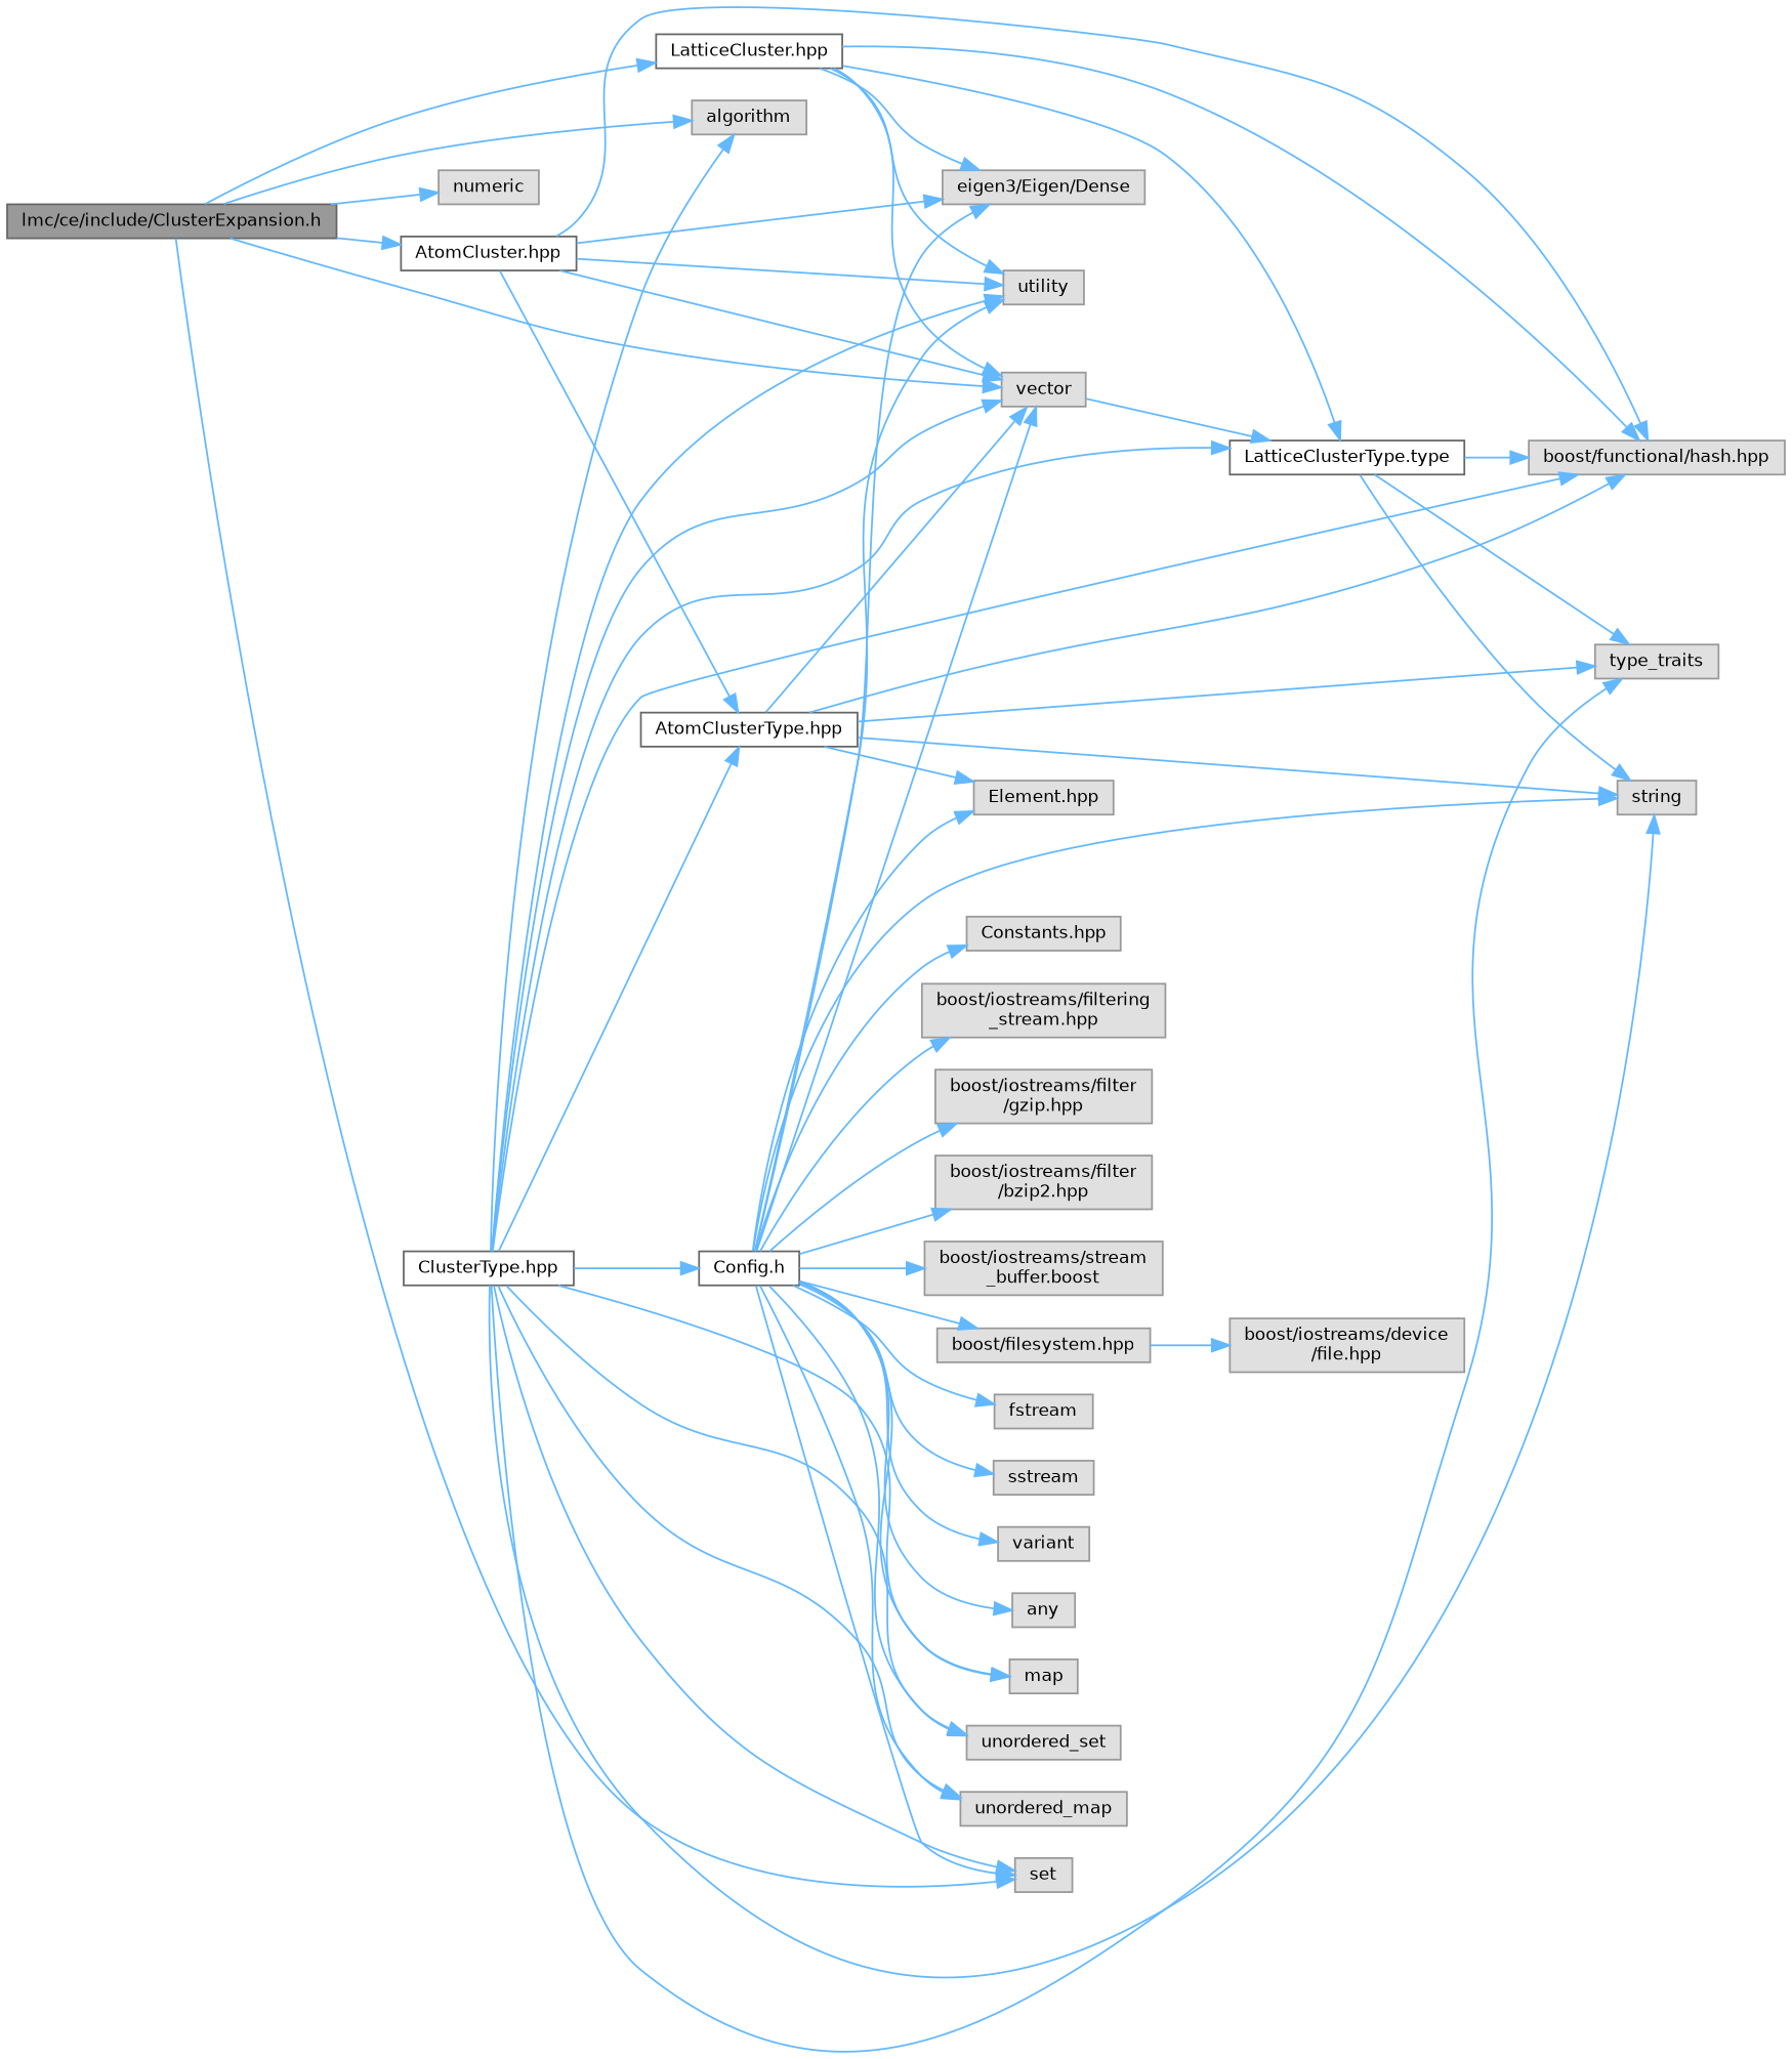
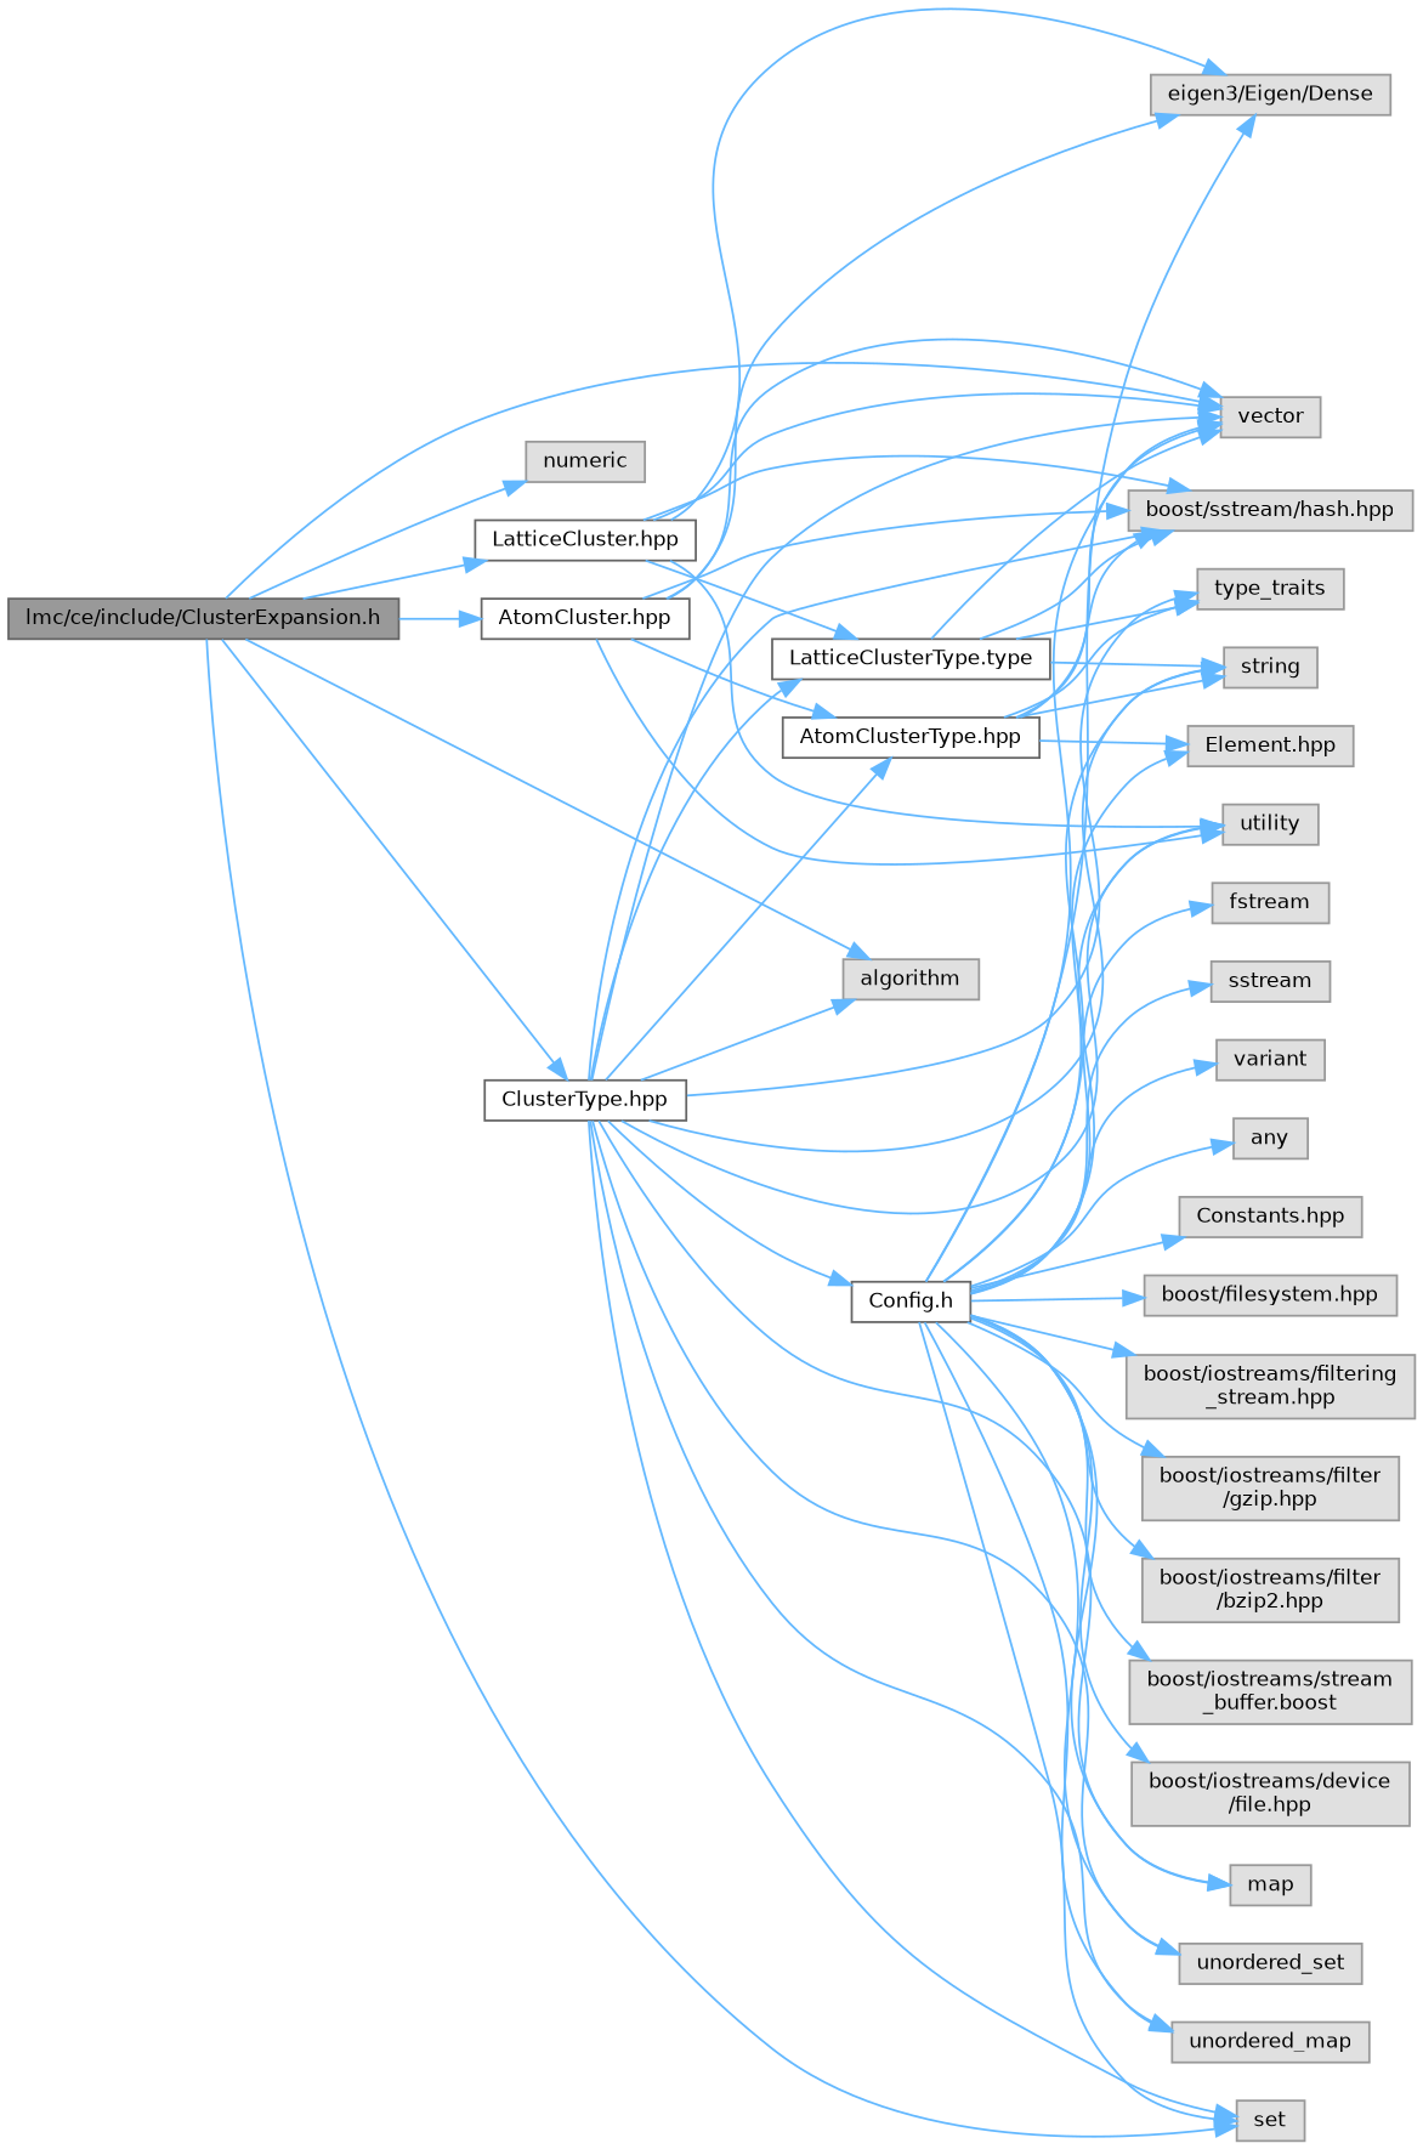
  digraph {
    rankdir=LR
    node [color=grey60 fillcolor="#E0E0E0" fontname=Helvetica fontsize=10 shape=box style=filled]
    edge [color=steelblue1 fontname=Helvetica fontsize=10 labelfontname=Helvetica labelfontsize=10 style=solid]
    n1 [color=gray40 fillcolor=grey60 fontcolor=black height=0.2 label="lmc/ce/include/ClusterExpansion.h" width=0.4]
    n2 [height=0.2 label=set width=0.4]
    n3 [height=0.2 label=numeric width=0.4]
    n4 [height=0.2 label=algorithm width=0.4]
    n5 [color=grey40 fillcolor=white height=0.2 label="LatticeCluster.hpp" width=0.4]
    n6 [color=grey40 fillcolor=white height=0.2 label="AtomCluster.hpp" width=0.4]
    n7 [color=grey40 fillcolor=white height=0.2 label="ClusterType.hpp" width=0.4]
    n8 [height=0.2 label=vector width=0.4]
    n9 [height=0.2 label="eigen3/Eigen/Dense" width=0.4]
    n10 [height=0.2 label=utility width=0.4]
-   n11 [height=0.2 label="boost/functional/hash.hpp" width=0.4]
+   n11 [height=0.2 label="boost/sstream/hash.hpp" width=0.4]
    n12 [color=grey40 fillcolor=white height=0.2 label="LatticeClusterType.type" width=0.4]
    n13 [color=grey40 fillcolor=white height=0.2 label="AtomClusterType.hpp" width=0.4]
    n14 [height=0.2 label=string width=0.4]
    n15 [height=0.2 label=type_traits width=0.4]
    n16 [height=0.2 label=map width=0.4]
    n17 [height=0.2 label=unordered_set width=0.4]
    n18 [height=0.2 label=unordered_map width=0.4]
    n19 [color=grey40 fillcolor=white height=0.2 label="Config.h" width=0.4]
    n20 [height=0.2 label="Element.hpp" width=0.4]
    n21 [height=0.2 label=fstream width=0.4]
    n22 [height=0.2 label=sstream width=0.4]
    n23 [height=0.2 label=variant width=0.4]
    n24 [height=0.2 label=any width=0.4]
    n25 [height=0.2 label="Constants.hpp" width=0.4]
    n26 [height=0.2 label="boost/filesystem.hpp" width=0.4]
    n27 [height=0.2 label="boost/iostreams/filtering\l_stream.hpp" width=0.4]
    n28 [height=0.2 label="boost/iostreams/filter\l/gzip.hpp" width=0.4]
    n29 [height=0.2 label="boost/iostreams/filter\l/bzip2.hpp" width=0.4]
    n30 [height=0.2 label="boost/iostreams/stream\l_buffer.boost" width=0.4]
    n31 [height=0.2 label="boost/iostreams/device\l/file.hpp" width=0.4]
    n1 -> n2
    n1 -> n3
    n1 -> n4
    n1 -> n5
    n1 -> n6
+   n1 -> n7
    n1 -> n8
    n5 -> n8
    n5 -> n9
    n5 -> n10
    n5 -> n11
    n5 -> n12
    n6 -> n8
    n6 -> n9
    n6 -> n10
    n6 -> n11
    n6 -> n13
    n7 -> n2
    n7 -> n4
    n7 -> n8
    n7 -> n10
    n7 -> n11
    n7 -> n12
    n7 -> n13
    n7 -> n14
    n7 -> n15
    n7 -> n16
    n7 -> n17
    n7 -> n18
    n7 -> n19
-   n8 -> n12
+   n12 -> n8
    n12 -> n11
    n12 -> n14
    n12 -> n15
    n13 -> n8
    n13 -> n11
    n13 -> n14
    n13 -> n15
    n13 -> n20
    n19 -> n2
    n19 -> n8
    n19 -> n9
    n19 -> n10
    n19 -> n14
    n19 -> n16
    n19 -> n17
    n19 -> n18
    n19 -> n20
    n19 -> n21
    n19 -> n22
    n19 -> n23
    n19 -> n24
    n19 -> n25
    n19 -> n26
    n19 -> n27
    n19 -> n28
    n19 -> n29
    n19 -> n30
-   n26 -> n31
+   n19 -> n31
  }
